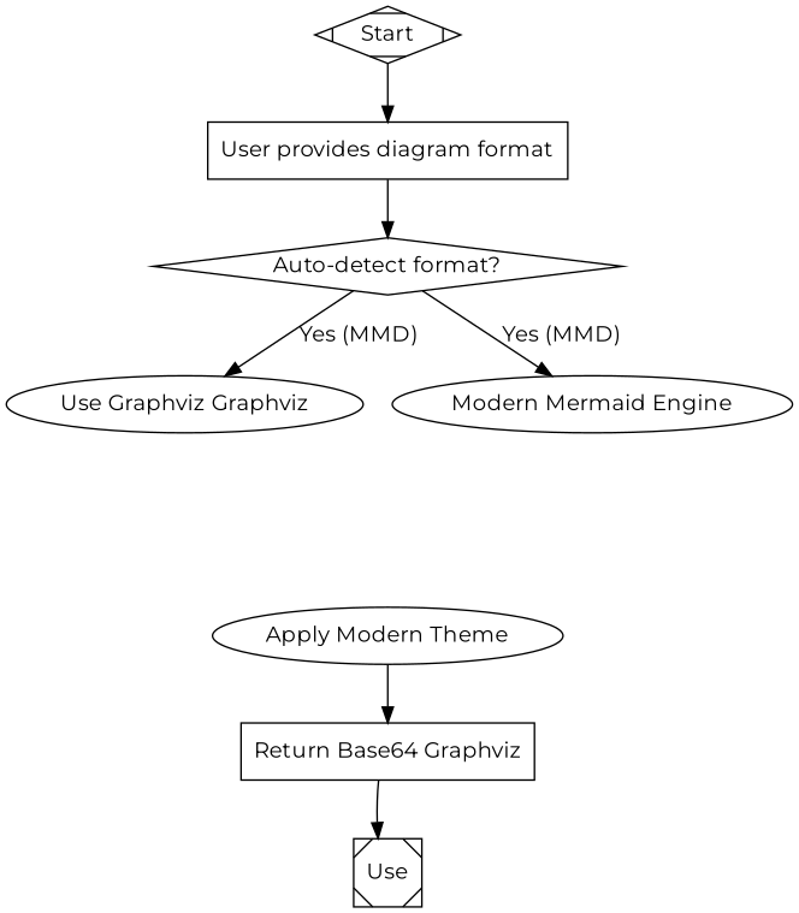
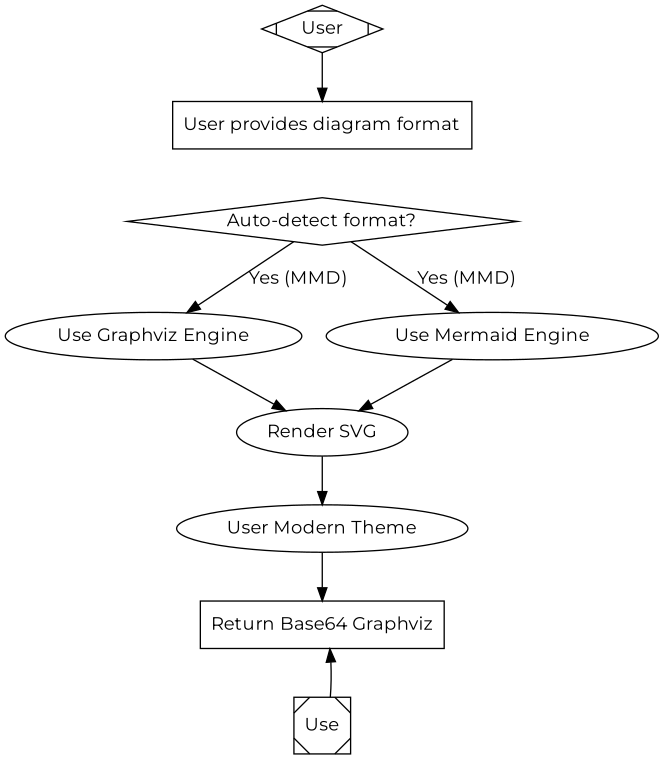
  digraph {
    fontname=Montserrat
    rankdir=TB
    node [fontname=Montserrat]
    edge [fontname=Montserrat]
-   n1 [label=Start shape=Mdiamond]
+   n1 [label=User shape=Mdiamond]
    n2 [label="User provides diagram format" shape=box]
    n3 [label="Auto-detect format?" shape=diamond]
-   n4 [label="Use Graphviz Graphviz"]
-   n5 [label="Modern Mermaid Engine"]
-   n7 [label="Apply Modern Theme"]
+   n4 [label="Use Graphviz Engine"]
+   n5 [label="Use Mermaid Engine"]
+   n6 [label="Render SVG"]
+   n7 [label="User Modern Theme"]
    n8 [label="Return Base64 Graphviz" shape=box]
    n9 [label=Use shape=Msquare]
    n1 -> n2
-   n2 -> n3
    n3 -> n4 [label="Yes (MMD)"]
    n3 -> n5 [label="Yes (MMD)"]
+   n4 -> n6
+   n5 -> n6
+   n6 -> n7
    n7 -> n8
-   n8 -> n9
+   n9 -> n8
  }
